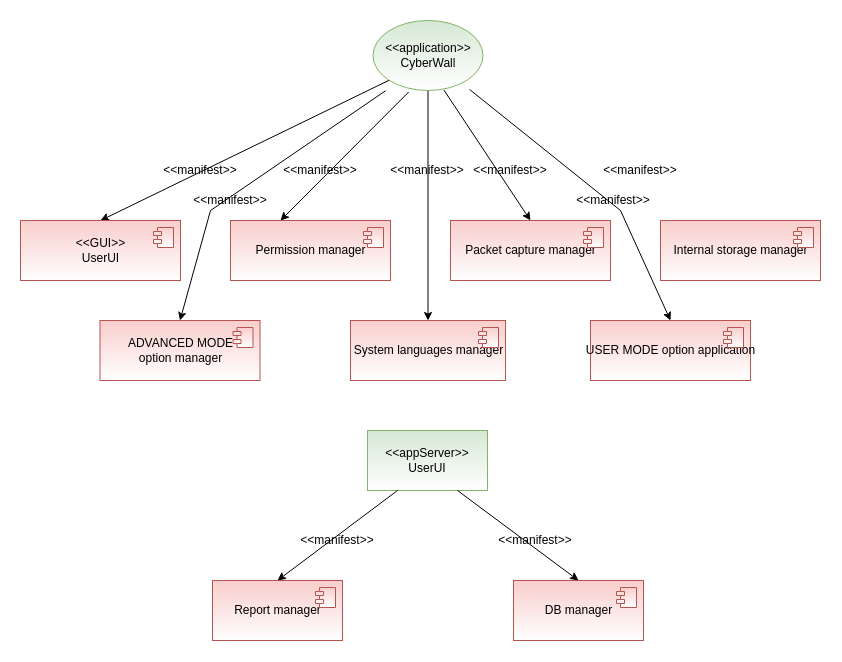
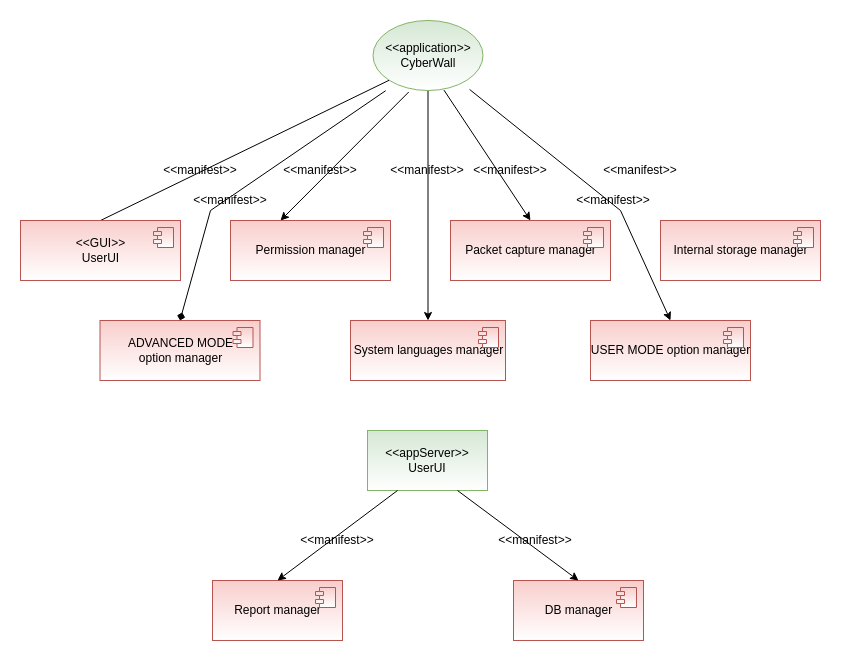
  <mxCell id="0" />
  <mxCell id="1" parent="0" />
  <mxCell id="2" style="edgeStyle=orthogonalEdgeStyle;rounded=0;orthogonalLoop=1;jettySize=auto;html=1;entryX=0.5;entryY=0;entryDx=0;entryDy=0;" parent="1" source="3" target="24" edge="1"><mxGeometry relative="1" as="geometry" /></mxCell>
  <mxCell id="3" value="&amp;lt;&amp;lt;application&amp;gt;&amp;gt;&lt;br&gt;CyberWall" style="ellipse;whiteSpace=wrap;html=1;fillColor=#d5e8d4;strokeColor=#82b366;gradientColor=#ffffff;" parent="1" vertex="1"><mxGeometry x="372.5" y="20" width="110" height="70" as="geometry" /></mxCell>
- <mxCell id="4" value="" style="endArrow=classic;html=1;rounded=0;exitX=0;exitY=1;exitDx=0;exitDy=0;entryX=0.5;entryY=0;entryDx=0;entryDy=0;" parent="1" source="3" target="6" edge="1"><mxGeometry width="50" height="50" relative="1" as="geometry"><mxPoint x="380" y="370" as="sourcePoint" /><mxPoint x="80" y="250" as="targetPoint" /></mxGeometry></mxCell>
+ <mxCell id="4" value="" style="endArrow=none;html=1;rounded=0;exitX=0;exitY=1;exitDx=0;exitDy=0;entryX=0.5;entryY=0;entryDx=0;entryDy=0;" parent="1" source="3" target="6" edge="1"><mxGeometry width="50" height="50" relative="1" as="geometry"><mxPoint x="380" y="370" as="sourcePoint" /><mxPoint x="80" y="250" as="targetPoint" /></mxGeometry></mxCell>
  <mxCell id="5" value="&amp;lt;&amp;lt;appServer&amp;gt;&amp;gt;&lt;br&gt;UserUI" style="rounded=0;whiteSpace=wrap;html=1;fillColor=#d5e8d4;strokeColor=#82b366;gradientColor=#ffffff;" parent="1" vertex="1"><mxGeometry x="367" y="430" width="120" height="60" as="geometry" /></mxCell>
  <mxCell id="6" value="&lt;span&gt;&amp;lt;&amp;lt;GUI&amp;gt;&amp;gt;&lt;/span&gt;&lt;br&gt;&lt;span&gt;UserUI&lt;/span&gt;" style="html=1;dropTarget=0;fillColor=#f8cecc;strokeColor=#b85450;gradientColor=#ffffff;" parent="1" vertex="1"><mxGeometry x="20" y="220" width="160" height="60" as="geometry" /></mxCell>
  <mxCell id="7" value="" style="shape=module;jettyWidth=8;jettyHeight=4;fillColor=#f8cecc;strokeColor=#b85450;gradientColor=#ffffff;" parent="6" vertex="1"><mxGeometry x="1" width="20" height="20" relative="1" as="geometry"><mxPoint x="-27" y="7" as="offset" /></mxGeometry></mxCell>
  <mxCell id="8" value="" style="endArrow=classic;html=1;rounded=0;exitX=0.645;exitY=0.994;exitDx=0;exitDy=0;entryX=0.5;entryY=0;entryDx=0;entryDy=0;exitPerimeter=0;" parent="1" source="3" target="28" edge="1"><mxGeometry width="50" height="50" relative="1" as="geometry"><mxPoint x="260" y="140" as="sourcePoint" /><mxPoint x="425" y="220" as="targetPoint" /></mxGeometry></mxCell>
  <mxCell id="9" value="&amp;lt;&amp;lt;manifest&amp;gt;&amp;gt;" style="text;html=1;strokeColor=none;fillColor=none;align=center;verticalAlign=middle;whiteSpace=wrap;rounded=0;" parent="1" vertex="1"><mxGeometry x="480" y="160" width="60" height="20" as="geometry" /></mxCell>
  <mxCell id="10" value="&amp;lt;&amp;lt;manifest&amp;gt;&amp;gt;" style="text;html=1;strokeColor=none;fillColor=none;align=center;verticalAlign=middle;whiteSpace=wrap;rounded=0;" parent="1" vertex="1"><mxGeometry x="610" y="160" width="60" height="20" as="geometry" /></mxCell>
  <mxCell id="11" value="Report manager" style="html=1;dropTarget=0;fillColor=#f8cecc;strokeColor=#b85450;gradientColor=#ffffff;" parent="1" vertex="1"><mxGeometry x="212" y="580" width="130" height="60" as="geometry" /></mxCell>
  <mxCell id="12" value="" style="shape=module;jettyWidth=8;jettyHeight=4;fillColor=#f8cecc;strokeColor=#b85450;gradientColor=#ffffff;" parent="11" vertex="1"><mxGeometry x="1" width="20" height="20" relative="1" as="geometry"><mxPoint x="-27" y="7" as="offset" /></mxGeometry></mxCell>
  <mxCell id="13" value="DB manager" style="html=1;dropTarget=0;fillColor=#f8cecc;strokeColor=#b85450;gradientColor=#ffffff;" parent="1" vertex="1"><mxGeometry x="513" y="580" width="130" height="60" as="geometry" /></mxCell>
  <mxCell id="14" value="" style="shape=module;jettyWidth=8;jettyHeight=4;fillColor=#f8cecc;strokeColor=#b85450;gradientColor=#ffffff;" parent="13" vertex="1"><mxGeometry x="1" width="20" height="20" relative="1" as="geometry"><mxPoint x="-27" y="7" as="offset" /></mxGeometry></mxCell>
  <mxCell id="15" value="" style="endArrow=classic;html=1;rounded=0;exitX=0.25;exitY=1;exitDx=0;exitDy=0;entryX=0.5;entryY=0;entryDx=0;entryDy=0;" parent="1" source="5" target="11" edge="1"><mxGeometry width="50" height="50" relative="1" as="geometry"><mxPoint x="367" y="450" as="sourcePoint" /><mxPoint x="252" y="540" as="targetPoint" /></mxGeometry></mxCell>
  <mxCell id="16" value="" style="endArrow=classic;html=1;rounded=0;exitX=0.75;exitY=1;exitDx=0;exitDy=0;entryX=0.5;entryY=0;entryDx=0;entryDy=0;" parent="1" source="5" target="13" edge="1"><mxGeometry width="50" height="50" relative="1" as="geometry"><mxPoint x="382" y="500" as="sourcePoint" /><mxPoint x="287" y="590" as="targetPoint" /></mxGeometry></mxCell>
  <mxCell id="17" value="" style="endArrow=classic;html=1;rounded=0;exitX=0.325;exitY=1.021;exitDx=0;exitDy=0;entryX=0.5;entryY=0;entryDx=0;entryDy=0;exitPerimeter=0;" parent="1" source="3" edge="1"><mxGeometry width="50" height="50" relative="1" as="geometry"><mxPoint x="230" y="140" as="sourcePoint" /><mxPoint x="280" y="220" as="targetPoint" /></mxGeometry></mxCell>
  <mxCell id="18" value="Permission manager" style="html=1;dropTarget=0;fillColor=#f8cecc;strokeColor=#b85450;gradientColor=#ffffff;" parent="1" vertex="1"><mxGeometry x="230" y="220" width="160" height="60" as="geometry" /></mxCell>
  <mxCell id="19" value="" style="shape=module;jettyWidth=8;jettyHeight=4;fillColor=#f8cecc;strokeColor=#b85450;gradientColor=#ffffff;" parent="18" vertex="1"><mxGeometry x="1" width="20" height="20" relative="1" as="geometry"><mxPoint x="-27" y="7" as="offset" /></mxGeometry></mxCell>
  <mxCell id="20" value="&lt;span&gt;Internal storage manager&lt;/span&gt;" style="html=1;dropTarget=0;fillColor=#f8cecc;strokeColor=#b85450;gradientColor=#ffffff;" parent="1" vertex="1"><mxGeometry x="660" y="220" width="160" height="60" as="geometry" /></mxCell>
  <mxCell id="21" value="" style="shape=module;jettyWidth=8;jettyHeight=4;fillColor=#f8cecc;strokeColor=#b85450;gradientColor=#ffffff;" parent="20" vertex="1"><mxGeometry x="1" width="20" height="20" relative="1" as="geometry"><mxPoint x="-27" y="7" as="offset" /></mxGeometry></mxCell>
- <mxCell id="22" value="&lt;span&gt;USER MODE option application&lt;/span&gt;" style="html=1;dropTarget=0;fillColor=#f8cecc;strokeColor=#b85450;gradientColor=#ffffff;" parent="1" vertex="1"><mxGeometry x="590" y="320" width="160" height="60" as="geometry" /></mxCell>
+ <mxCell id="22" value="&lt;span&gt;USER MODE option manager&lt;/span&gt;" style="html=1;dropTarget=0;fillColor=#f8cecc;strokeColor=#b85450;gradientColor=#ffffff;" parent="1" vertex="1"><mxGeometry x="590" y="320" width="160" height="60" as="geometry" /></mxCell>
  <mxCell id="23" value="" style="shape=module;jettyWidth=8;jettyHeight=4;fillColor=#f8cecc;strokeColor=#b85450;gradientColor=#ffffff;" parent="22" vertex="1"><mxGeometry x="1" width="20" height="20" relative="1" as="geometry"><mxPoint x="-27" y="7" as="offset" /></mxGeometry></mxCell>
  <mxCell id="24" value="System languages manager" style="html=1;dropTarget=0;fillColor=#f8cecc;strokeColor=#b85450;gradientColor=#ffffff;" parent="1" vertex="1"><mxGeometry x="350" y="320" width="155" height="60" as="geometry" /></mxCell>
  <mxCell id="25" value="" style="shape=module;jettyWidth=8;jettyHeight=4;fillColor=#f8cecc;strokeColor=#b85450;gradientColor=#ffffff;" parent="24" vertex="1"><mxGeometry x="1" width="20" height="20" relative="1" as="geometry"><mxPoint x="-27" y="7" as="offset" /></mxGeometry></mxCell>
  <mxCell id="26" value="&lt;span&gt;ADVANCED MODE &lt;br&gt;option manager&lt;/span&gt;" style="html=1;dropTarget=0;fillColor=#f8cecc;strokeColor=#b85450;gradientColor=#ffffff;" parent="1" vertex="1"><mxGeometry x="99.5" y="320" width="160" height="60" as="geometry" /></mxCell>
  <mxCell id="27" value="" style="shape=module;jettyWidth=8;jettyHeight=4;fillColor=#f8cecc;strokeColor=#b85450;gradientColor=#ffffff;" parent="26" vertex="1"><mxGeometry x="1" width="20" height="20" relative="1" as="geometry"><mxPoint x="-27" y="7" as="offset" /></mxGeometry></mxCell>
  <mxCell id="28" value="&lt;span&gt;Packet capture manager&lt;/span&gt;" style="html=1;dropTarget=0;fillColor=#f8cecc;strokeColor=#b85450;gradientColor=#ffffff;" parent="1" vertex="1"><mxGeometry x="450" y="220" width="160" height="60" as="geometry" /></mxCell>
  <mxCell id="29" value="" style="shape=module;jettyWidth=8;jettyHeight=4;fillColor=#f8cecc;strokeColor=#b85450;gradientColor=#ffffff;" parent="28" vertex="1"><mxGeometry x="1" width="20" height="20" relative="1" as="geometry"><mxPoint x="-27" y="7" as="offset" /></mxGeometry></mxCell>
  <mxCell id="30" value="&amp;lt;&amp;lt;manifest&amp;gt;&amp;gt;" style="text;html=1;strokeColor=none;fillColor=none;align=center;verticalAlign=middle;whiteSpace=wrap;rounded=0;" parent="1" vertex="1"><mxGeometry x="290" y="160" width="60" height="20" as="geometry" /></mxCell>
- <mxCell id="31" value="" style="endArrow=classic;html=1;rounded=0;entryX=0.5;entryY=0;entryDx=0;entryDy=0;exitX=0.115;exitY=1.003;exitDx=0;exitDy=0;exitPerimeter=0;" parent="1" source="3" target="26" edge="1"><mxGeometry width="50" height="50" relative="1" as="geometry"><mxPoint x="390" y="310" as="sourcePoint" /><mxPoint x="440" y="260" as="targetPoint" /><Array as="points"><mxPoint x="210" y="210" /></Array></mxGeometry></mxCell>
+ <mxCell id="31" value="" style="endArrow=diamond;html=1;rounded=0;entryX=0.5;entryY=0;entryDx=0;entryDy=0;exitX=0.115;exitY=1.003;exitDx=0;exitDy=0;exitPerimeter=0;" parent="1" source="3" target="26" edge="1"><mxGeometry width="50" height="50" relative="1" as="geometry"><mxPoint x="390" y="310" as="sourcePoint" /><mxPoint x="440" y="260" as="targetPoint" /><Array as="points"><mxPoint x="210" y="210" /></Array></mxGeometry></mxCell>
  <mxCell id="32" value="" style="endArrow=classic;html=1;rounded=0;exitX=0.878;exitY=0.985;exitDx=0;exitDy=0;exitPerimeter=0;entryX=0.5;entryY=0;entryDx=0;entryDy=0;" parent="1" source="3" target="22" edge="1"><mxGeometry width="50" height="50" relative="1" as="geometry"><mxPoint x="390" y="310" as="sourcePoint" /><mxPoint x="440" y="260" as="targetPoint" /><Array as="points"><mxPoint x="620" y="210" /></Array></mxGeometry></mxCell>
  <mxCell id="33" value="&amp;lt;&amp;lt;manifest&amp;gt;&amp;gt;" style="text;html=1;strokeColor=none;fillColor=none;align=center;verticalAlign=middle;whiteSpace=wrap;rounded=0;" parent="1" vertex="1"><mxGeometry x="170" y="160" width="60" height="20" as="geometry" /></mxCell>
  <mxCell id="34" value="&amp;lt;&amp;lt;manifest&amp;gt;&amp;gt;" style="text;html=1;strokeColor=none;fillColor=none;align=center;verticalAlign=middle;whiteSpace=wrap;rounded=0;" parent="1" vertex="1"><mxGeometry x="199.5" y="190" width="60" height="20" as="geometry" /></mxCell>
  <mxCell id="35" value="&amp;lt;&amp;lt;manifest&amp;gt;&amp;gt;" style="text;html=1;strokeColor=none;fillColor=none;align=center;verticalAlign=middle;whiteSpace=wrap;rounded=0;" parent="1" vertex="1"><mxGeometry x="397" y="160" width="60" height="20" as="geometry" /></mxCell>
  <mxCell id="36" value="&amp;lt;&amp;lt;manifest&amp;gt;&amp;gt;" style="text;html=1;strokeColor=none;fillColor=none;align=center;verticalAlign=middle;whiteSpace=wrap;rounded=0;" parent="1" vertex="1"><mxGeometry x="583" y="190" width="60" height="20" as="geometry" /></mxCell>
  <mxCell id="37" value="&amp;lt;&amp;lt;manifest&amp;gt;&amp;gt;" style="text;html=1;strokeColor=none;fillColor=none;align=center;verticalAlign=middle;whiteSpace=wrap;rounded=0;" parent="1" vertex="1"><mxGeometry x="307" y="530" width="60" height="20" as="geometry" /></mxCell>
  <mxCell id="38" value="&amp;lt;&amp;lt;manifest&amp;gt;&amp;gt;" style="text;html=1;strokeColor=none;fillColor=none;align=center;verticalAlign=middle;whiteSpace=wrap;rounded=0;" parent="1" vertex="1"><mxGeometry x="505" y="530" width="60" height="20" as="geometry" /></mxCell>
